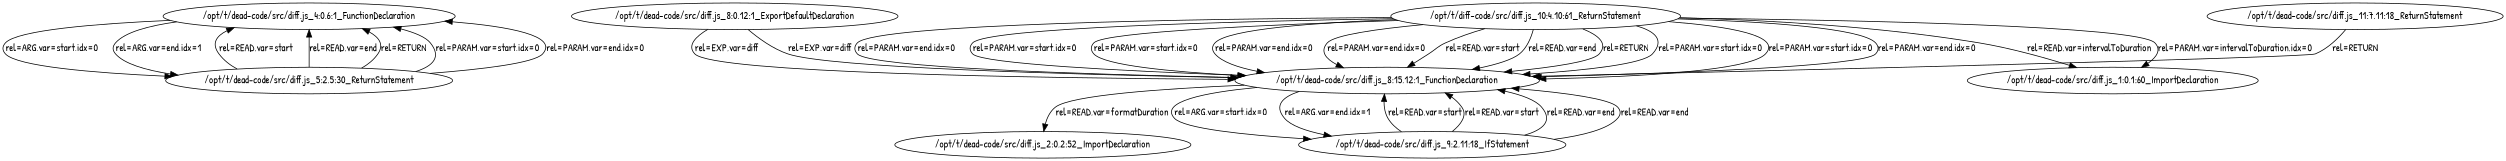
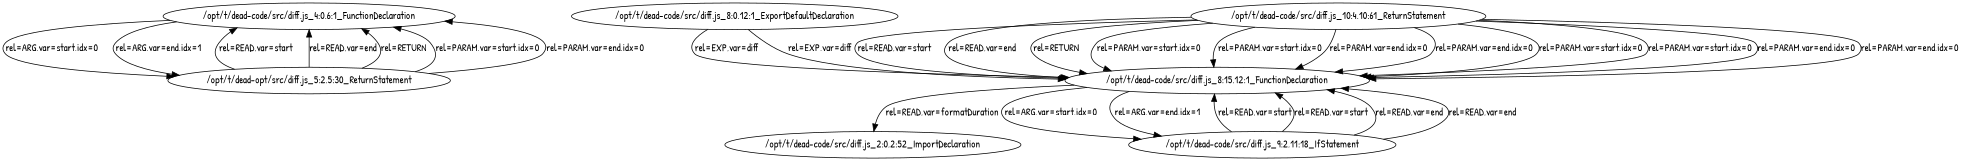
  digraph {
    fontname="Patrick Hand"
    node [fontname="Patrick Hand" shape=oval]
    edge [fontname="Patrick Hand"]
    "/opt/t/dead-code/src/diff.js_4:0,6:1_FunctionDeclaration"
-   "/opt/t/dead-code/src/diff.js_5:2,5:30_ReturnStatement"
+   "/opt/t/dead-code/src/diff.js_5:2,5:30_ReturnStatement" [label="/opt/t/dead-opt/src/diff.js_5:2,5:30_ReturnStatement"]
    "/opt/t/dead-code/src/diff.js_8:0,12:1_ExportDefaultDeclaration"
    "/opt/t/dead-code/src/diff.js_8:15,12:1_FunctionDeclaration"
    "/opt/t/dead-code/src/diff.js_2:0,2:52_ImportDeclaration"
    "/opt/t/dead-code/src/diff.js_9:2,11:18_IfStatement"
-   "/opt/t/dead-code/src/diff.js_10:4,10:61_ReturnStatement" [label="/opt/t/diff-code/src/diff.js_10:4,10:61_ReturnStatement"]
-   "/opt/t/dead-code/src/diff.js_1:0,1:60_ImportDeclaration"
-   "/opt/t/dead-code/src/diff.js_11:7,11:18_ReturnStatement"
+   "/opt/t/dead-code/src/diff.js_10:4,10:61_ReturnStatement"
    "/opt/t/dead-code/src/diff.js_4:0,6:1_FunctionDeclaration" -> "/opt/t/dead-code/src/diff.js_5:2,5:30_ReturnStatement" [label="rel=ARG,var=start,idx=0"]
    "/opt/t/dead-code/src/diff.js_4:0,6:1_FunctionDeclaration" -> "/opt/t/dead-code/src/diff.js_5:2,5:30_ReturnStatement" [label="rel=ARG,var=end,idx=1"]
    "/opt/t/dead-code/src/diff.js_5:2,5:30_ReturnStatement" -> "/opt/t/dead-code/src/diff.js_4:0,6:1_FunctionDeclaration" [label="rel=READ,var=start"]
    "/opt/t/dead-code/src/diff.js_5:2,5:30_ReturnStatement" -> "/opt/t/dead-code/src/diff.js_4:0,6:1_FunctionDeclaration" [label="rel=READ,var=end"]
    "/opt/t/dead-code/src/diff.js_5:2,5:30_ReturnStatement" -> "/opt/t/dead-code/src/diff.js_4:0,6:1_FunctionDeclaration" [label="rel=RETURN"]
    "/opt/t/dead-code/src/diff.js_5:2,5:30_ReturnStatement" -> "/opt/t/dead-code/src/diff.js_4:0,6:1_FunctionDeclaration" [label="rel=PARAM,var=start,idx=0"]
    "/opt/t/dead-code/src/diff.js_5:2,5:30_ReturnStatement" -> "/opt/t/dead-code/src/diff.js_4:0,6:1_FunctionDeclaration" [label="rel=PARAM,var=end,idx=0"]
    "/opt/t/dead-code/src/diff.js_8:0,12:1_ExportDefaultDeclaration" -> "/opt/t/dead-code/src/diff.js_8:15,12:1_FunctionDeclaration" [label="rel=EXP,var=diff"]
    "/opt/t/dead-code/src/diff.js_8:0,12:1_ExportDefaultDeclaration" -> "/opt/t/dead-code/src/diff.js_8:15,12:1_FunctionDeclaration" [label="rel=EXP,var=diff"]
    "/opt/t/dead-code/src/diff.js_8:15,12:1_FunctionDeclaration" -> "/opt/t/dead-code/src/diff.js_2:0,2:52_ImportDeclaration" [label="rel=READ,var=formatDuration"]
    "/opt/t/dead-code/src/diff.js_8:15,12:1_FunctionDeclaration" -> "/opt/t/dead-code/src/diff.js_9:2,11:18_IfStatement" [label="rel=ARG,var=start,idx=0"]
    "/opt/t/dead-code/src/diff.js_8:15,12:1_FunctionDeclaration" -> "/opt/t/dead-code/src/diff.js_9:2,11:18_IfStatement" [label="rel=ARG,var=end,idx=1"]
    "/opt/t/dead-code/src/diff.js_9:2,11:18_IfStatement" -> "/opt/t/dead-code/src/diff.js_8:15,12:1_FunctionDeclaration" [label="rel=READ,var=start"]
    "/opt/t/dead-code/src/diff.js_9:2,11:18_IfStatement" -> "/opt/t/dead-code/src/diff.js_8:15,12:1_FunctionDeclaration" [label="rel=READ,var=start"]
    "/opt/t/dead-code/src/diff.js_9:2,11:18_IfStatement" -> "/opt/t/dead-code/src/diff.js_8:15,12:1_FunctionDeclaration" [label="rel=READ,var=end"]
    "/opt/t/dead-code/src/diff.js_9:2,11:18_IfStatement" -> "/opt/t/dead-code/src/diff.js_8:15,12:1_FunctionDeclaration" [label="rel=READ,var=end"]
    "/opt/t/dead-code/src/diff.js_10:4,10:61_ReturnStatement" -> "/opt/t/dead-code/src/diff.js_8:15,12:1_FunctionDeclaration" [label="rel=READ,var=start"]
    "/opt/t/dead-code/src/diff.js_10:4,10:61_ReturnStatement" -> "/opt/t/dead-code/src/diff.js_8:15,12:1_FunctionDeclaration" [label="rel=READ,var=end"]
    "/opt/t/dead-code/src/diff.js_10:4,10:61_ReturnStatement" -> "/opt/t/dead-code/src/diff.js_8:15,12:1_FunctionDeclaration" [label="rel=RETURN"]
    "/opt/t/dead-code/src/diff.js_10:4,10:61_ReturnStatement" -> "/opt/t/dead-code/src/diff.js_8:15,12:1_FunctionDeclaration" [label="rel=PARAM,var=start,idx=0"]
    "/opt/t/dead-code/src/diff.js_10:4,10:61_ReturnStatement" -> "/opt/t/dead-code/src/diff.js_8:15,12:1_FunctionDeclaration" [label="rel=PARAM,var=start,idx=0"]
    "/opt/t/dead-code/src/diff.js_10:4,10:61_ReturnStatement" -> "/opt/t/dead-code/src/diff.js_8:15,12:1_FunctionDeclaration" [label="rel=PARAM,var=end,idx=0"]
    "/opt/t/dead-code/src/diff.js_10:4,10:61_ReturnStatement" -> "/opt/t/dead-code/src/diff.js_8:15,12:1_FunctionDeclaration" [label="rel=PARAM,var=end,idx=0"]
    "/opt/t/dead-code/src/diff.js_10:4,10:61_ReturnStatement" -> "/opt/t/dead-code/src/diff.js_8:15,12:1_FunctionDeclaration" [label="rel=PARAM,var=start,idx=0"]
    "/opt/t/dead-code/src/diff.js_10:4,10:61_ReturnStatement" -> "/opt/t/dead-code/src/diff.js_8:15,12:1_FunctionDeclaration" [label="rel=PARAM,var=start,idx=0"]
    "/opt/t/dead-code/src/diff.js_10:4,10:61_ReturnStatement" -> "/opt/t/dead-code/src/diff.js_8:15,12:1_FunctionDeclaration" [label="rel=PARAM,var=end,idx=0"]
    "/opt/t/dead-code/src/diff.js_10:4,10:61_ReturnStatement" -> "/opt/t/dead-code/src/diff.js_8:15,12:1_FunctionDeclaration" [label="rel=PARAM,var=end,idx=0"]
-   "/opt/t/dead-code/src/diff.js_10:4,10:61_ReturnStatement" -> "/opt/t/dead-code/src/diff.js_1:0,1:60_ImportDeclaration" [label="rel=READ,var=intervalToDuration"]
-   "/opt/t/dead-code/src/diff.js_10:4,10:61_ReturnStatement" -> "/opt/t/dead-code/src/diff.js_1:0,1:60_ImportDeclaration" [label="rel=PARAM,var=intervalToDuration,idx=0"]
-   "/opt/t/dead-code/src/diff.js_11:7,11:18_ReturnStatement" -> "/opt/t/dead-code/src/diff.js_8:15,12:1_FunctionDeclaration" [label="rel=RETURN"]
  }
